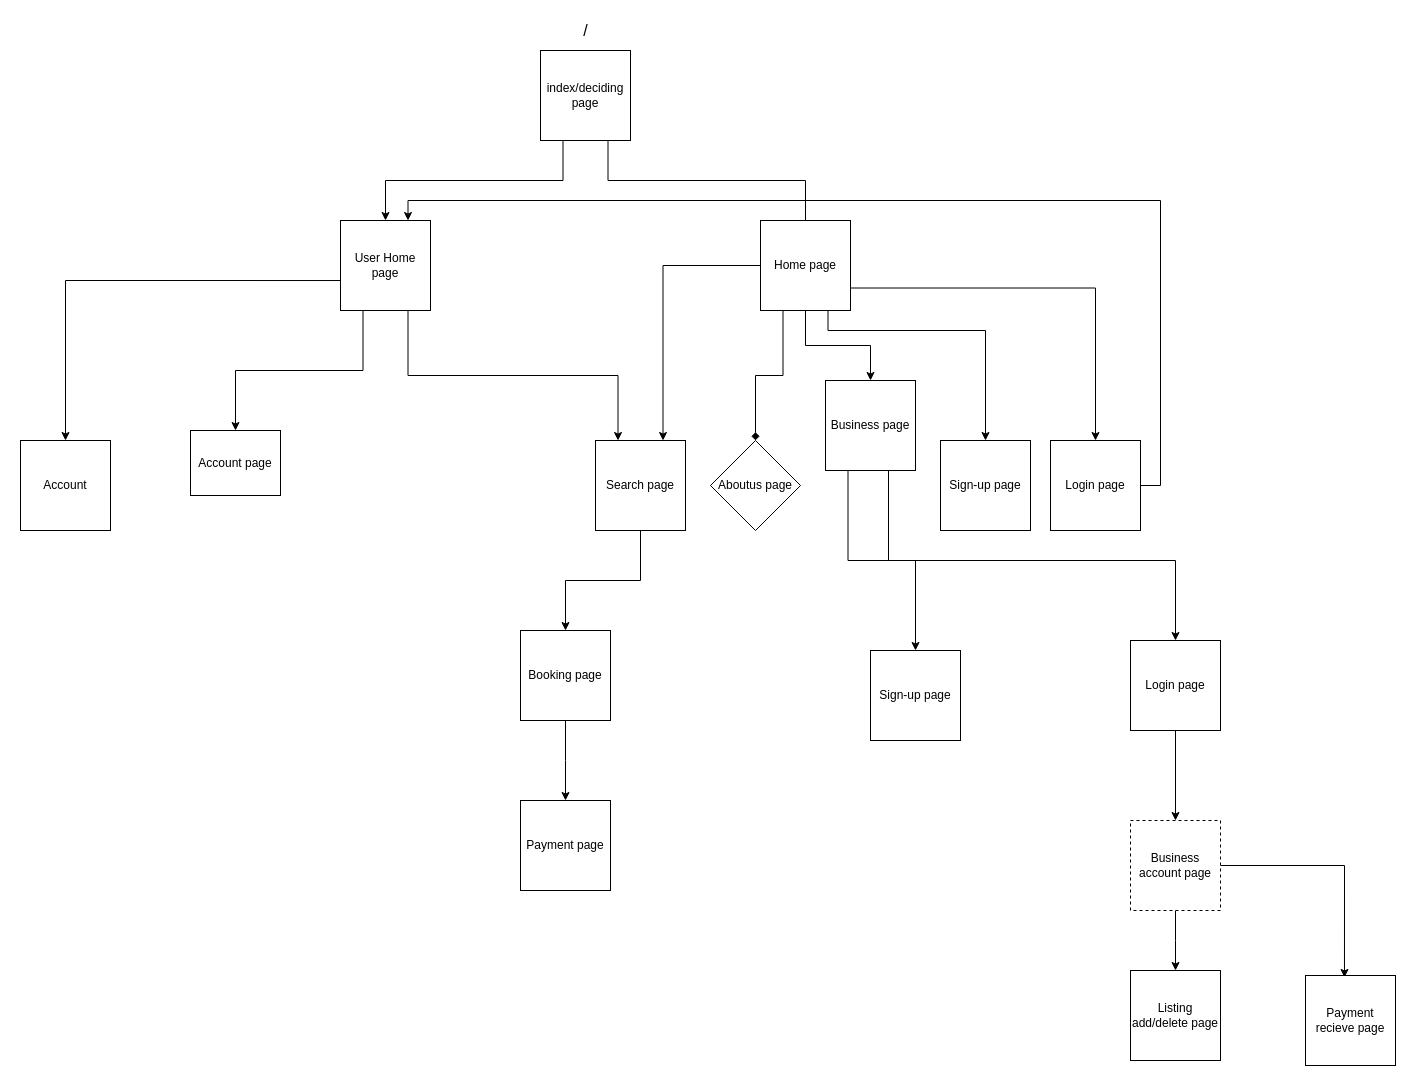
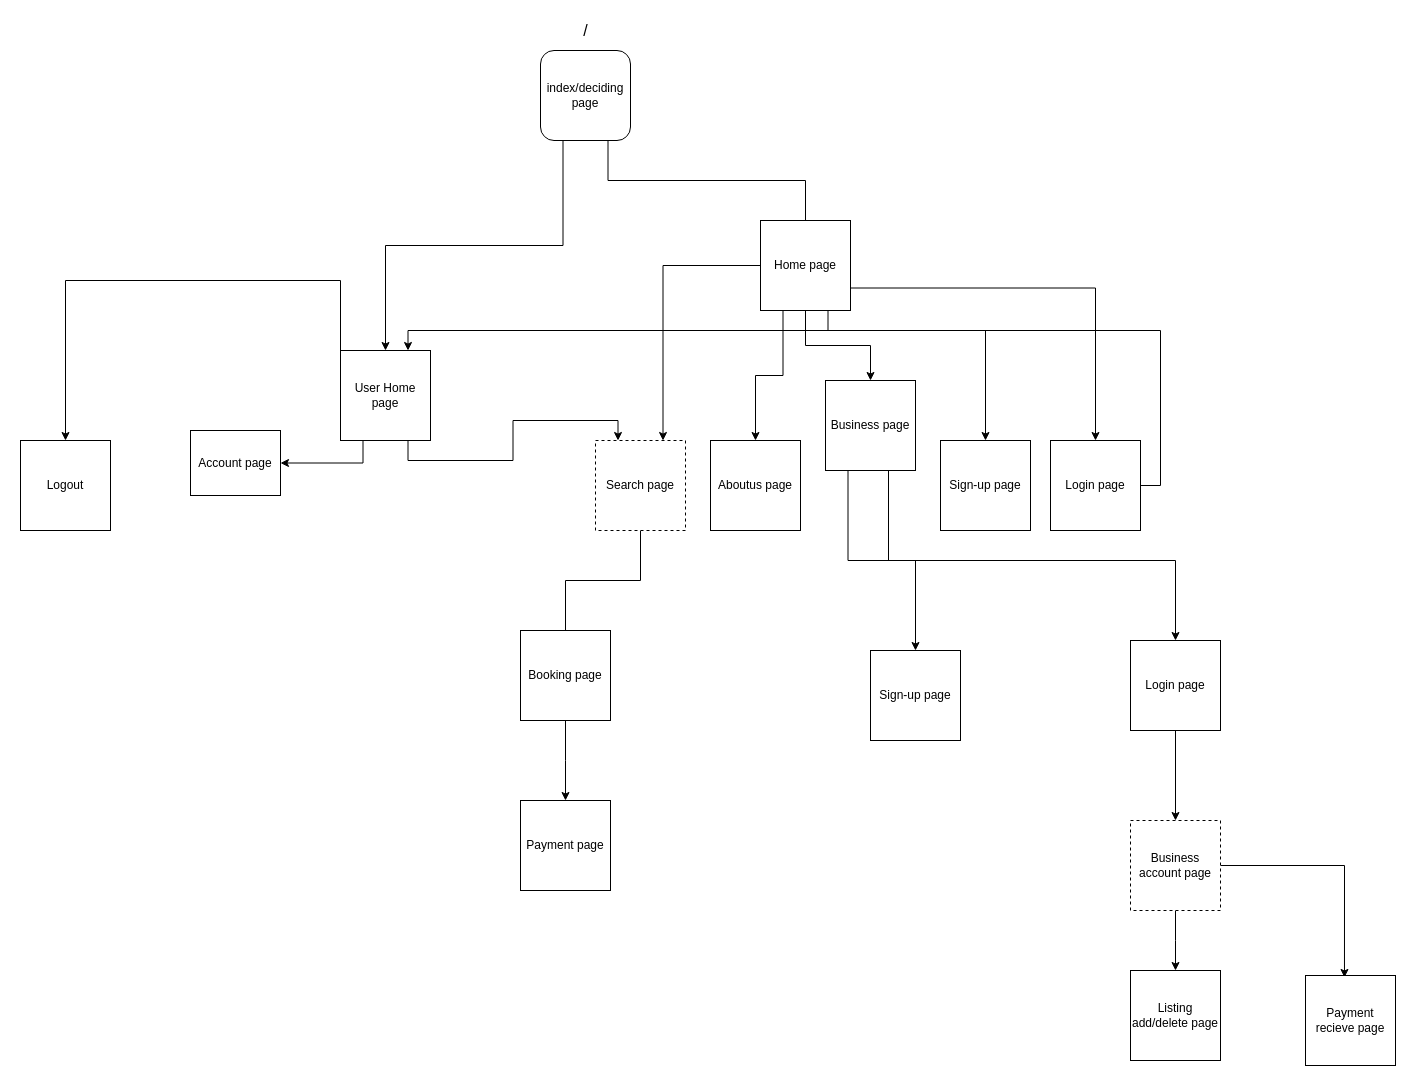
  <mxCell id="0" />
  <mxCell id="1" parent="0" />
  <mxCell id="2" style="edgeStyle=orthogonalEdgeStyle;rounded=0;orthogonalLoop=1;jettySize=auto;html=1;exitX=0.25;exitY=1;exitDx=0;exitDy=0;entryX=0.5;entryY=0;entryDx=0;entryDy=0;" edge="1" parent="1" source="4" target="15"><mxGeometry relative="1" as="geometry" /></mxCell>
  <mxCell id="3" style="edgeStyle=orthogonalEdgeStyle;rounded=0;orthogonalLoop=1;jettySize=auto;html=1;exitX=0.75;exitY=1;exitDx=0;exitDy=0;entryX=0.5;entryY=0;entryDx=0;entryDy=0;endArrow=none;" edge="1" parent="1" source="4" target="11"><mxGeometry relative="1" as="geometry" /></mxCell>
- <mxCell id="4" value="index/deciding page" style="whiteSpace=wrap;html=1;aspect=fixed;" vertex="1" parent="1"><mxGeometry x="540" y="50" width="90" height="90" as="geometry" /></mxCell>
+ <mxCell id="4" value="index/deciding page" style="whiteSpace=wrap;html=1;aspect=fixed;rounded=1;" vertex="1" parent="1"><mxGeometry x="540" y="50" width="90" height="90" as="geometry" /></mxCell>
  <mxCell id="5" value="/" style="text;html=1;align=center;verticalAlign=middle;resizable=0;points=[];autosize=1;strokeColor=none;fontSize=16;" vertex="1" parent="1"><mxGeometry x="575" y="20" width="20" height="20" as="geometry" /></mxCell>
  <mxCell id="6" style="edgeStyle=orthogonalEdgeStyle;rounded=0;orthogonalLoop=1;jettySize=auto;html=1;exitX=1;exitY=0.75;exitDx=0;exitDy=0;entryX=0.5;entryY=0;entryDx=0;entryDy=0;fontSize=16;" edge="1" parent="1" source="11" target="18"><mxGeometry relative="1" as="geometry" /></mxCell>
  <mxCell id="7" style="edgeStyle=orthogonalEdgeStyle;rounded=0;orthogonalLoop=1;jettySize=auto;html=1;exitX=0.75;exitY=1;exitDx=0;exitDy=0;fontSize=16;" edge="1" parent="1" source="11" target="16"><mxGeometry relative="1" as="geometry"><Array as="points"><mxPoint x="828" y="330" /><mxPoint x="985" y="330" /></Array></mxGeometry></mxCell>
  <mxCell id="8" style="edgeStyle=orthogonalEdgeStyle;rounded=0;orthogonalLoop=1;jettySize=auto;html=1;exitX=0.5;exitY=1;exitDx=0;exitDy=0;fontSize=16;" edge="1" parent="1" source="11" target="21"><mxGeometry relative="1" as="geometry" /></mxCell>
- <mxCell id="9" style="edgeStyle=orthogonalEdgeStyle;rounded=0;orthogonalLoop=1;jettySize=auto;html=1;exitX=0.25;exitY=1;exitDx=0;exitDy=0;fontSize=16;endArrow=diamond;" edge="1" parent="1" source="11" target="22"><mxGeometry relative="1" as="geometry" /></mxCell>
+ <mxCell id="9" style="edgeStyle=orthogonalEdgeStyle;rounded=0;orthogonalLoop=1;jettySize=auto;html=1;exitX=0.25;exitY=1;exitDx=0;exitDy=0;fontSize=16;" edge="1" parent="1" source="11" target="22"><mxGeometry relative="1" as="geometry" /></mxCell>
  <mxCell id="10" style="edgeStyle=orthogonalEdgeStyle;rounded=0;orthogonalLoop=1;jettySize=auto;html=1;exitX=0;exitY=0.5;exitDx=0;exitDy=0;entryX=0.75;entryY=0;entryDx=0;entryDy=0;fontSize=16;" edge="1" parent="1" source="11" target="24"><mxGeometry relative="1" as="geometry" /></mxCell>
  <mxCell id="11" value="Home page" style="whiteSpace=wrap;html=1;aspect=fixed;" vertex="1" parent="1"><mxGeometry x="760" y="220" width="90" height="90" as="geometry" /></mxCell>
  <mxCell id="12" style="edgeStyle=orthogonalEdgeStyle;rounded=0;orthogonalLoop=1;jettySize=auto;html=1;exitX=0;exitY=0.667;exitDx=0;exitDy=0;entryX=0.5;entryY=0;entryDx=0;entryDy=0;fontSize=16;exitPerimeter=0;" edge="1" parent="1" source="15" target="25"><mxGeometry relative="1" as="geometry"><Array as="points"><mxPoint x="65" y="280" /></Array></mxGeometry></mxCell>
  <mxCell id="13" style="edgeStyle=orthogonalEdgeStyle;rounded=0;orthogonalLoop=1;jettySize=auto;html=1;exitX=0.25;exitY=1;exitDx=0;exitDy=0;fontSize=16;" edge="1" parent="1" source="15" target="26"><mxGeometry relative="1" as="geometry" /></mxCell>
  <mxCell id="14" style="edgeStyle=orthogonalEdgeStyle;rounded=0;orthogonalLoop=1;jettySize=auto;html=1;exitX=0.75;exitY=1;exitDx=0;exitDy=0;entryX=0.25;entryY=0;entryDx=0;entryDy=0;fontSize=16;" edge="1" parent="1" source="15" target="24"><mxGeometry relative="1" as="geometry" /></mxCell>
- <mxCell id="15" value="User Home page" style="whiteSpace=wrap;html=1;aspect=fixed;" vertex="1" parent="1"><mxGeometry x="340" y="220" width="90" height="90" as="geometry" /></mxCell>
+ <mxCell id="15" value="User Home page" style="whiteSpace=wrap;html=1;aspect=fixed;" vertex="1" parent="1"><mxGeometry x="340" y="350" width="90" height="90" as="geometry" /></mxCell>
  <mxCell id="16" value="Sign-up page" style="whiteSpace=wrap;html=1;aspect=fixed;" vertex="1" parent="1"><mxGeometry x="940" y="440" width="90" height="90" as="geometry" /></mxCell>
  <mxCell id="17" style="edgeStyle=orthogonalEdgeStyle;rounded=0;orthogonalLoop=1;jettySize=auto;html=1;exitX=1;exitY=0.5;exitDx=0;exitDy=0;fontSize=16;entryX=0.75;entryY=0;entryDx=0;entryDy=0;" edge="1" parent="1" source="18" target="15"><mxGeometry relative="1" as="geometry"><mxPoint x="450" y="150" as="targetPoint" /></mxGeometry></mxCell>
  <mxCell id="18" value="Login page" style="whiteSpace=wrap;html=1;aspect=fixed;" vertex="1" parent="1"><mxGeometry x="1050" y="440" width="90" height="90" as="geometry" /></mxCell>
  <mxCell id="19" style="edgeStyle=orthogonalEdgeStyle;rounded=0;orthogonalLoop=1;jettySize=auto;html=1;exitX=0.75;exitY=1;exitDx=0;exitDy=0;entryX=0.5;entryY=0;entryDx=0;entryDy=0;fontSize=16;" edge="1" parent="1" source="21" target="32"><mxGeometry relative="1" as="geometry"><Array as="points"><mxPoint x="888" y="560" /><mxPoint x="1175" y="560" /></Array></mxGeometry></mxCell>
  <mxCell id="20" style="edgeStyle=orthogonalEdgeStyle;rounded=0;orthogonalLoop=1;jettySize=auto;html=1;exitX=0.25;exitY=1;exitDx=0;exitDy=0;entryX=0.5;entryY=0;entryDx=0;entryDy=0;fontSize=16;" edge="1" parent="1" source="21" target="30"><mxGeometry relative="1" as="geometry" /></mxCell>
  <mxCell id="21" value="Business page" style="whiteSpace=wrap;html=1;aspect=fixed;" vertex="1" parent="1"><mxGeometry x="825" y="380" width="90" height="90" as="geometry" /></mxCell>
- <mxCell id="22" value="Aboutus page" style="rhombus;whiteSpace=wrap;html=1;aspect=fixed;" vertex="1" parent="1"><mxGeometry x="710" y="440" width="90" height="90" as="geometry" /></mxCell>
- <mxCell id="23" style="edgeStyle=orthogonalEdgeStyle;rounded=0;orthogonalLoop=1;jettySize=auto;html=1;exitX=0.5;exitY=1;exitDx=0;exitDy=0;entryX=0.5;entryY=0;entryDx=0;entryDy=0;fontSize=16;" edge="1" parent="1" source="24" target="28"><mxGeometry relative="1" as="geometry" /></mxCell>
- <mxCell id="24" value="Search page" style="whiteSpace=wrap;html=1;aspect=fixed;" vertex="1" parent="1"><mxGeometry x="595" y="440" width="90" height="90" as="geometry" /></mxCell>
- <mxCell id="25" value="Account" style="whiteSpace=wrap;html=1;aspect=fixed;" vertex="1" parent="1"><mxGeometry x="20" y="440" width="90" height="90" as="geometry" /></mxCell>
+ <mxCell id="22" value="Aboutus page" style="whiteSpace=wrap;html=1;aspect=fixed;" vertex="1" parent="1"><mxGeometry x="710" y="440" width="90" height="90" as="geometry" /></mxCell>
+ <mxCell id="23" style="edgeStyle=orthogonalEdgeStyle;rounded=0;orthogonalLoop=1;jettySize=auto;html=1;exitX=0.5;exitY=1;exitDx=0;exitDy=0;entryX=0.5;entryY=0;entryDx=0;entryDy=0;fontSize=16;endArrow=none;" edge="1" parent="1" source="24" target="28"><mxGeometry relative="1" as="geometry" /></mxCell>
+ <mxCell id="24" value="Search page" style="whiteSpace=wrap;html=1;aspect=fixed;dashed=1;" vertex="1" parent="1"><mxGeometry x="595" y="440" width="90" height="90" as="geometry" /></mxCell>
+ <mxCell id="25" value="Logout" style="whiteSpace=wrap;html=1;aspect=fixed;" vertex="1" parent="1"><mxGeometry x="20" y="440" width="90" height="90" as="geometry" /></mxCell>
  <mxCell id="26" value="Account page" style="whiteSpace=wrap;html=1;aspect=fixed;" vertex="1" parent="1"><mxGeometry x="190" y="430" width="90" height="65" as="geometry" /></mxCell>
  <mxCell id="27" style="edgeStyle=orthogonalEdgeStyle;rounded=0;orthogonalLoop=1;jettySize=auto;html=1;fontSize=16;" edge="1" parent="1" source="28"><mxGeometry relative="1" as="geometry"><mxPoint x="565" y="800" as="targetPoint" /></mxGeometry></mxCell>
  <mxCell id="28" value="Booking page" style="whiteSpace=wrap;html=1;aspect=fixed;" vertex="1" parent="1"><mxGeometry x="520" y="630" width="90" height="90" as="geometry" /></mxCell>
  <mxCell id="29" value="Payment page" style="whiteSpace=wrap;html=1;aspect=fixed;" vertex="1" parent="1"><mxGeometry x="520" y="800" width="90" height="90" as="geometry" /></mxCell>
  <mxCell id="30" value="Sign-up page" style="whiteSpace=wrap;html=1;aspect=fixed;" vertex="1" parent="1"><mxGeometry x="870" y="650" width="90" height="90" as="geometry" /></mxCell>
  <mxCell id="31" style="edgeStyle=orthogonalEdgeStyle;rounded=0;orthogonalLoop=1;jettySize=auto;html=1;exitX=0.5;exitY=1;exitDx=0;exitDy=0;fontSize=16;" edge="1" parent="1" source="32" target="35"><mxGeometry relative="1" as="geometry" /></mxCell>
  <mxCell id="32" value="Login page" style="whiteSpace=wrap;html=1;aspect=fixed;" vertex="1" parent="1"><mxGeometry x="1130" y="640" width="90" height="90" as="geometry" /></mxCell>
  <mxCell id="33" style="edgeStyle=orthogonalEdgeStyle;rounded=0;orthogonalLoop=1;jettySize=auto;html=1;exitX=0.5;exitY=1;exitDx=0;exitDy=0;fontSize=16;" edge="1" parent="1" source="35"><mxGeometry relative="1" as="geometry"><mxPoint x="1175" y="970" as="targetPoint" /></mxGeometry></mxCell>
  <mxCell id="34" style="edgeStyle=orthogonalEdgeStyle;rounded=0;orthogonalLoop=1;jettySize=auto;html=1;exitX=1;exitY=0.5;exitDx=0;exitDy=0;fontSize=16;entryX=0.433;entryY=0.022;entryDx=0;entryDy=0;entryPerimeter=0;" edge="1" parent="1" source="35" target="37"><mxGeometry relative="1" as="geometry"><mxPoint x="1380" y="960" as="targetPoint" /></mxGeometry></mxCell>
  <mxCell id="35" value="Business account page" style="whiteSpace=wrap;html=1;aspect=fixed;dashed=1;" vertex="1" parent="1"><mxGeometry x="1130" y="820" width="90" height="90" as="geometry" /></mxCell>
  <mxCell id="36" value="Listing add/delete page" style="whiteSpace=wrap;html=1;aspect=fixed;" vertex="1" parent="1"><mxGeometry x="1130" y="970" width="90" height="90" as="geometry" /></mxCell>
  <mxCell id="37" value="Payment recieve page" style="whiteSpace=wrap;html=1;aspect=fixed;" vertex="1" parent="1"><mxGeometry x="1305" y="975" width="90" height="90" as="geometry" /></mxCell>
